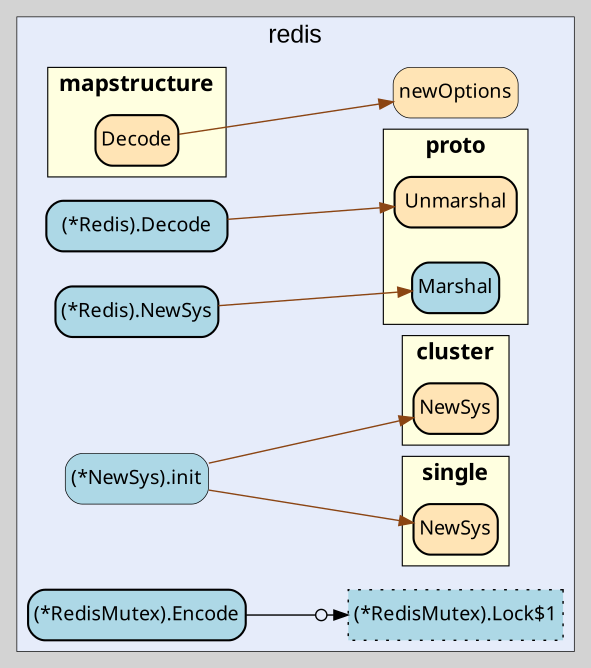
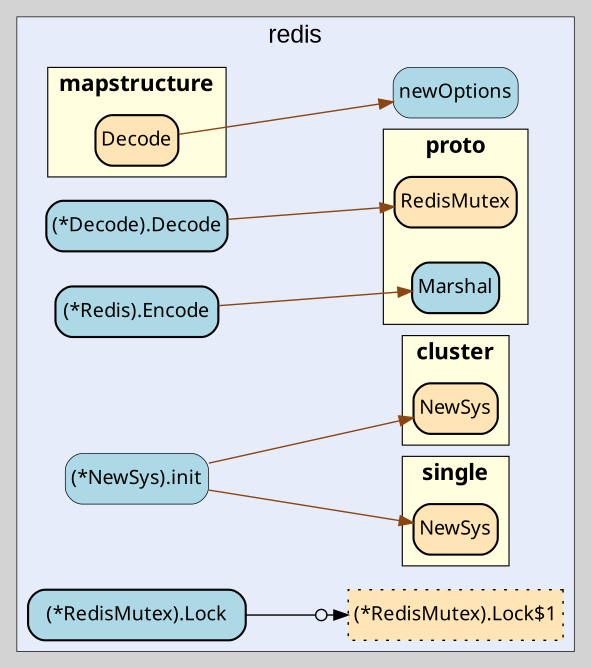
  digraph {
    bgcolor=lightgray
    fontname=Arial
    fontsize=14
    labeljust=l
    nodesep=0.35
    penwidth=0.5
    rankdir=LR
    style=solid
    node [fillcolor=lightblue fontname=Verdana margin="0.05,0.0" penwidth=1.5 shape=box style="filled,rounded"]
    edge [color=saddlebrown minlen=2]
    n1 [fillcolor=moccasin label=Decode]
    n2 [label=Marshal]
-   n3 [fillcolor=moccasin label=Unmarshal]
+   n3 [fillcolor=moccasin label=RedisMutex]
    n4 [fillcolor=moccasin label=NewSys]
    n5 [fillcolor=moccasin label=NewSys]
-   n6 [label="(*Redis).NewSys"]
+   n6 [label="(*Redis).Encode"]
    n7 [label="(*NewSys).init" penwidth=0.5]
-   n8 [fillcolor=moccasin label=newOptions penwidth=0.5]
-   n9 [label="(*RedisMutex).Encode"]
-   n10 [label="(*RedisMutex).Lock$1" penwidth=1.0 style="dotted,filled"]
-   n11 [label="(*Redis).Decode"]
+   n8 [label=newOptions penwidth=0.5]
+   n9 [label="(*RedisMutex).Lock"]
+   n10 [fillcolor=moccasin label="(*RedisMutex).Lock$1" penwidth=1.0 style="dotted,filled"]
+   n11 [label="(*Decode).Decode"]
    subgraph cluster_1 {
      bgcolor="#e6ecfa"
      fontsize=18
      label=redis
      labeljust=c
      labelloc=t
      n6
      n7
      n8
      n9
      n10
      n11
      subgraph cluster_2 {
        bgcolor="#e6ecfa"
        fillcolor=lightyellow
        fontname="Tahoma bold"
        fontsize=16
        label=mapstructure
        labeljust=c
        labelloc=t
        penwidth=0.8
        rank=sink
        style=filled
        n1
      }
      subgraph cluster_3 {
        bgcolor="#e6ecfa"
        fillcolor=lightyellow
        fontname="Tahoma bold"
        fontsize=16
        label=proto
        labeljust=c
        labelloc=t
        penwidth=0.8
        rank=sink
        style=filled
        n2
        n3
      }
      subgraph cluster_4 {
        bgcolor="#e6ecfa"
        fillcolor=lightyellow
        fontname="Tahoma bold"
        fontsize=16
        label=cluster
        labeljust=c
        labelloc=t
        penwidth=0.8
        rank=sink
        style=filled
        n4
      }
      subgraph cluster_5 {
        bgcolor="#e6ecfa"
        fillcolor=lightyellow
        fontname="Tahoma bold"
        fontsize=16
        label=single
        labeljust=c
        labelloc=t
        penwidth=0.8
        rank=sink
        style=filled
        n5
      }
    }
    n1 -> n8
    n6 -> n2
    n7 -> n4
    n7 -> n5
    n9 -> n10 [arrowhead=normalnoneodot color=""]
    n11 -> n3
  }
